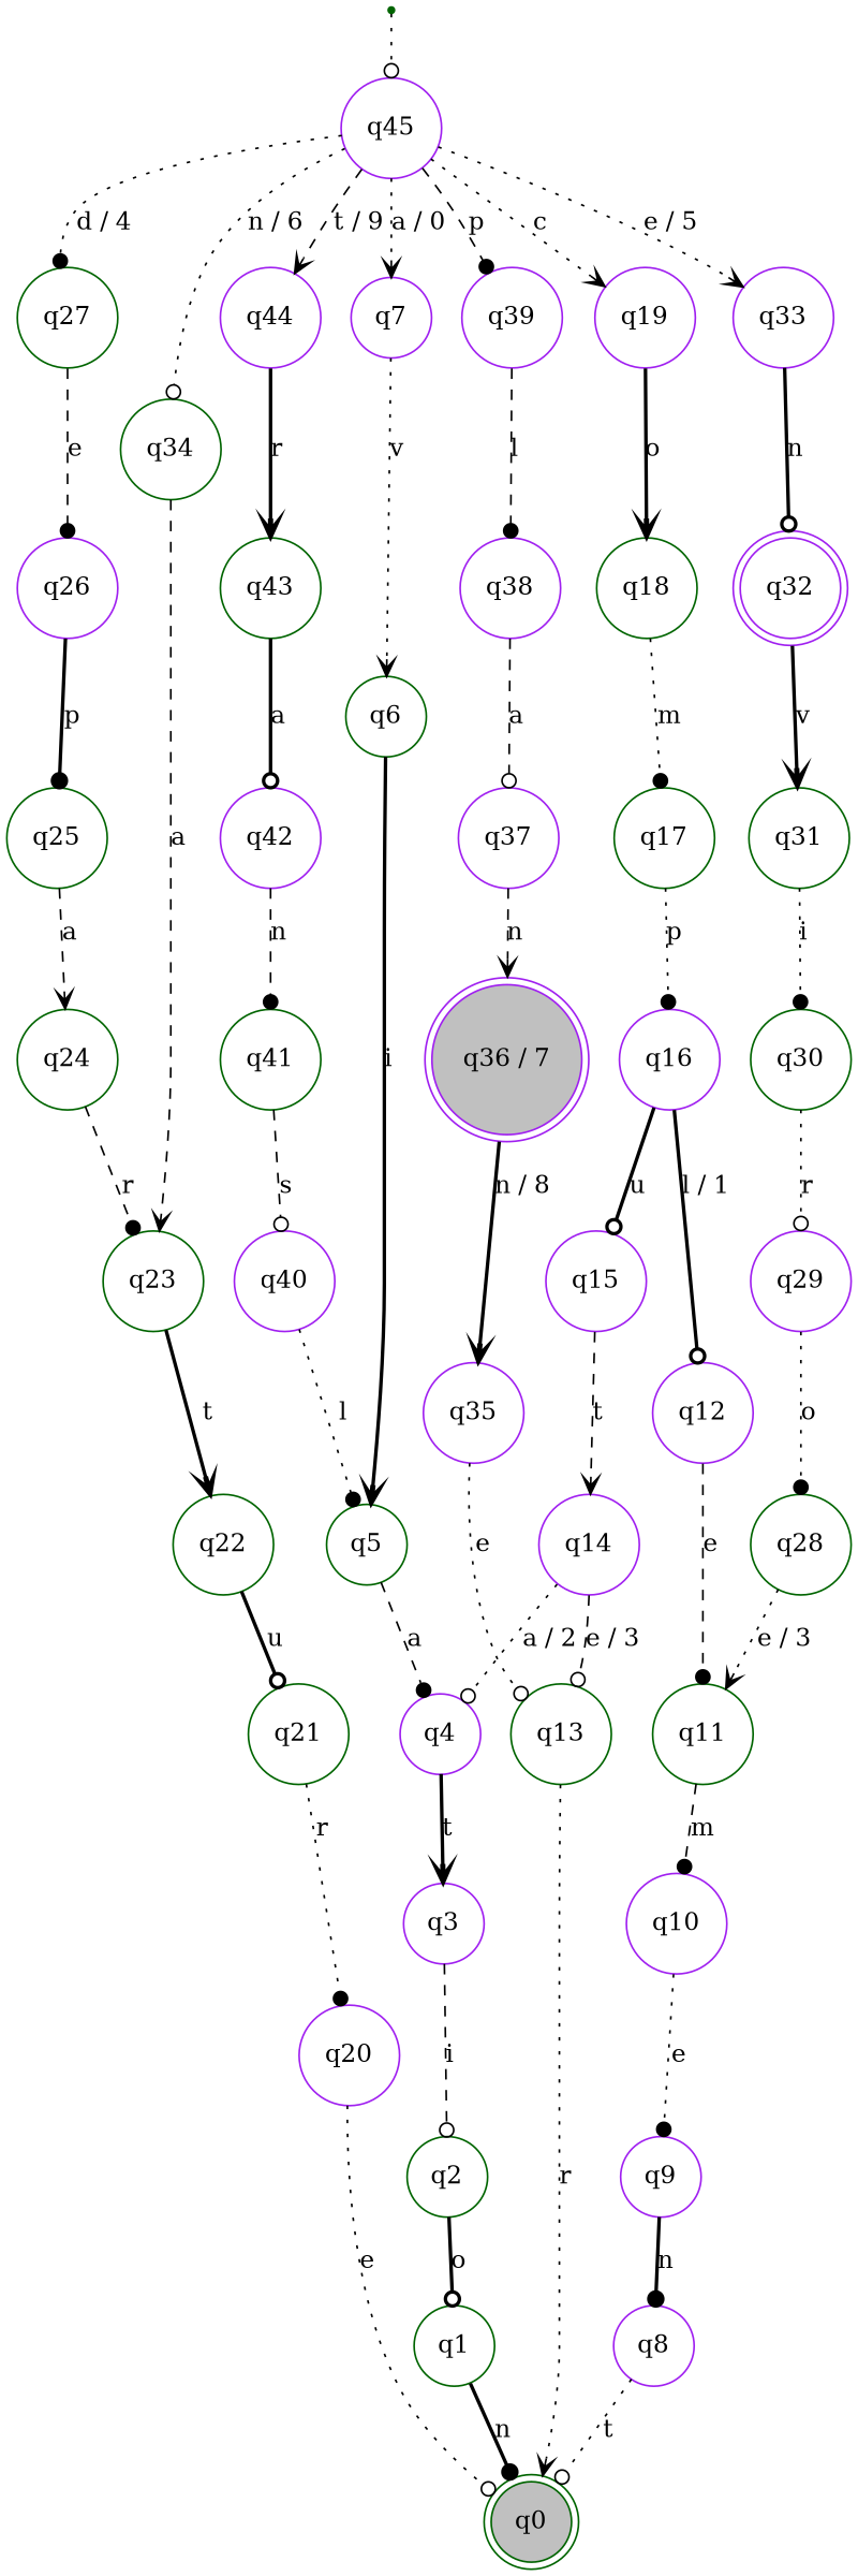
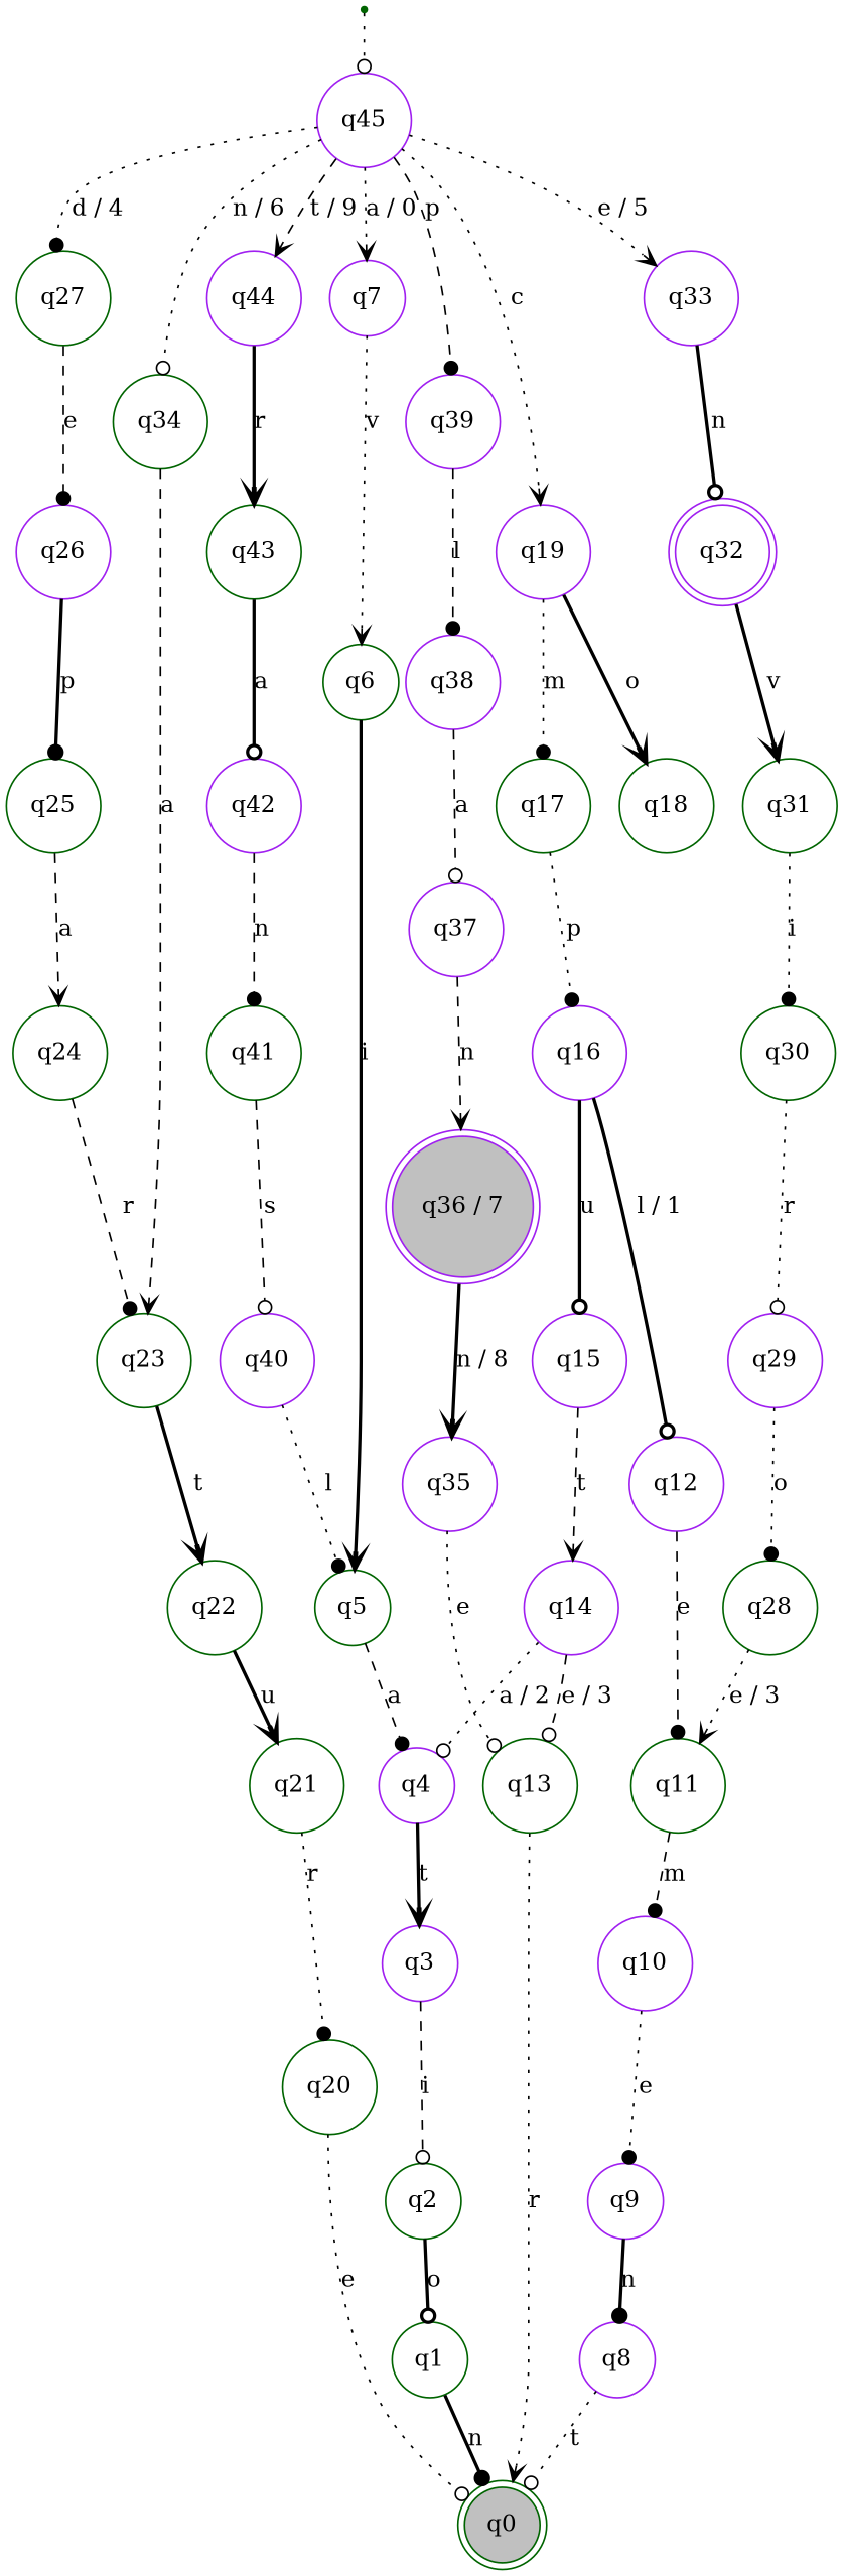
  digraph {
    rankdir=TB
    node [color=purple shape=circle]
    edge [arrowhead=dot style=dotted]
    ini [color=darkgreen shape=point]
    n2 [label=q45]
    n3 [label=q44]
    n4 [label=q39]
    n5 [color=darkgreen label=q34]
    n6 [label=q7]
    n7 [color=darkgreen label=q27]
    n8 [label=q33]
    n9 [label=q19]
    n10 [color=darkgreen label=q43]
    n11 [label=q38]
    n12 [color=darkgreen label=q23]
    n13 [color=darkgreen label=q6]
    n14 [label=q26]
    n15 [label=q32 shape=doublecircle]
    n16 [color=darkgreen label=q18]
    n17 [label=q42]
    n18 [label=q40]
    n19 [color=darkgreen label=q5]
    n20 [label=q4]
    n21 [label=q37]
    n22 [fillcolor=gray label="q36 / 7" shape=doublecircle style=filled]
    n23 [label=q35]
    n24 [color=darkgreen label=q41]
    n25 [color=darkgreen label=q13]
    n26 [color=darkgreen fillcolor=gray label=q0 shape=doublecircle style=filled]
    n27 [color=darkgreen label=q22]
    n28 [color=darkgreen label=q31]
    n29 [color=darkgreen label=q30]
    n30 [label=q29]
    n31 [label=q9]
    n32 [label=q8]
    n33 [label=q10]
    n34 [color=darkgreen label=q2]
    n35 [color=darkgreen label=q1]
    n36 [color=darkgreen label=q11]
    n37 [label=q12]
    n38 [color=darkgreen label=q21]
    n39 [label=q3]
-   n40 [label=q20]
+   n40 [color=darkgreen label=q20]
    n41 [color=darkgreen label=q17]
    n42 [label=q16]
    n43 [label=q15]
    n44 [color=darkgreen label=q25]
    n45 [color=darkgreen label=q24]
    n46 [label=q14]
    n47 [color=darkgreen label=q28]
    ini -> n2 [arrowhead=odot]
    n2 -> n3 [arrowhead=vee label="t / 9" style=dashed]
    n2 -> n4 [label=p style=dashed]
    n2 -> n5 [arrowhead=odot label="n / 6"]
    n2 -> n6 [arrowhead=vee label="a / 0"]
    n2 -> n7 [label="d / 4"]
    n2 -> n8 [arrowhead=vee label="e / 5"]
    n2 -> n9 [arrowhead=vee label=c]
    n3 -> n10 [arrowhead=vee label=r style=bold]
    n4 -> n11 [label=l style=dashed]
    n5 -> n12 [arrowhead=vee label=a style=dashed]
    n6 -> n13 [arrowhead=vee label=v]
    n7 -> n14 [label=e style=dashed]
    n8 -> n15 [arrowhead=odot label=n style=bold]
    n9 -> n16 [arrowhead=vee label=o style=bold]
    n10 -> n17 [arrowhead=odot label=a style=bold]
    n11 -> n21 [arrowhead=odot label=a style=dashed]
    n12 -> n27 [arrowhead=vee label=t style=bold]
    n13 -> n19 [arrowhead=vee label=i style=bold]
    n14 -> n44 [label=p style=bold]
    n15 -> n28 [arrowhead=vee label=v style=bold]
-   n16 -> n41 [label=m]
+   n9 -> n41 [label=m]
    n17 -> n24 [label=n style=dashed]
    n18 -> n19 [label=l]
    n19 -> n20 [label=a style=dashed]
    n20 -> n39 [arrowhead=vee label=t style=bold]
    n21 -> n22 [arrowhead=vee label=n style=dashed]
    n22 -> n23 [arrowhead=vee label="n / 8" style=bold]
    n23 -> n25 [arrowhead=odot label=e]
    n24 -> n18 [arrowhead=odot label=s style=dashed]
    n25 -> n26 [arrowhead=vee label=r]
-   n27 -> n38 [arrowhead=odot label=u style=bold]
+   n27 -> n38 [arrowhead=vee label=u style=bold]
    n28 -> n29 [label=i]
    n29 -> n30 [arrowhead=odot label=r]
    n30 -> n47 [label=o]
    n31 -> n32 [label=n style=bold]
    n32 -> n26 [arrowhead=odot label=t]
    n33 -> n31 [label=e]
    n34 -> n35 [arrowhead=odot label=o style=bold]
    n35 -> n26 [label=n style=bold]
    n36 -> n33 [label=m style=dashed]
    n37 -> n36 [label=e style=dashed]
    n38 -> n40 [label=r]
    n39 -> n34 [arrowhead=odot label=i style=dashed]
    n40 -> n26 [arrowhead=odot label=e]
    n41 -> n42 [label=p]
    n42 -> n37 [arrowhead=odot label="l / 1" style=bold]
    n42 -> n43 [arrowhead=odot label=u style=bold]
    n43 -> n46 [arrowhead=vee label=t style=dashed]
    n44 -> n45 [arrowhead=vee label=a style=dashed]
    n45 -> n12 [label=r style=dashed]
    n46 -> n20 [arrowhead=odot label="a / 2"]
    n46 -> n25 [arrowhead=odot label="e / 3" style=dashed]
    n47 -> n36 [arrowhead=vee label="e / 3"]
  }
